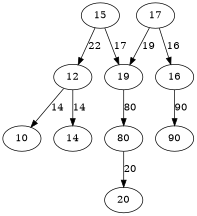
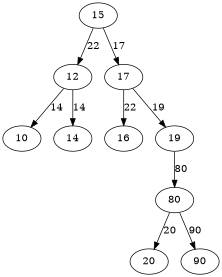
  digraph {
    n1 [label=15]
    12
    17
    10
    14
    16
    19
    80
    20
    90
    n1 -> 12 [label=22]
-   n1 -> 19 [label=17]
+   n1 -> 17 [label=17]
    12 -> 10 [label=14]
    12 -> 14 [label=14]
-   17 -> 16 [label=16]
+   17 -> 16 [label=22]
    17 -> 19 [label=19]
    19 -> 80 [label=80]
    80 -> 20 [label=20]
-   16 -> 90 [label=90]
+   80 -> 90 [label=90]
  }
